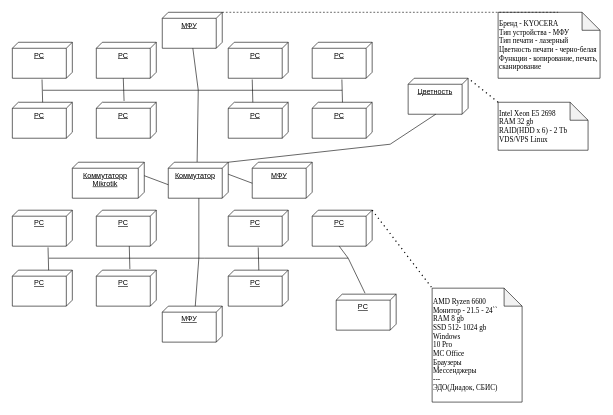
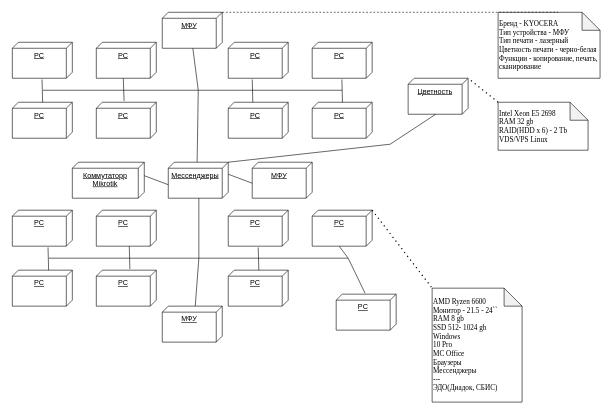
  <mxCell id="0" />
  <mxCell id="1" parent="0" />
  <mxCell id="2" value="PC" style="verticalAlign=top;align=center;spacingTop=8;spacingLeft=2;spacingRight=12;shape=cube;size=10;direction=south;fontStyle=4;html=1;whiteSpace=wrap;" vertex="1" parent="1"><mxGeometry x="20" y="70" width="100" height="60" as="geometry" /></mxCell>
  <mxCell id="3" value="PC" style="verticalAlign=top;align=center;spacingTop=8;spacingLeft=2;spacingRight=12;shape=cube;size=10;direction=south;fontStyle=4;html=1;whiteSpace=wrap;" vertex="1" parent="1"><mxGeometry x="380" y="70" width="100" height="60" as="geometry" /></mxCell>
  <mxCell id="4" value="PC" style="verticalAlign=top;align=center;spacingTop=8;spacingLeft=2;spacingRight=12;shape=cube;size=10;direction=south;fontStyle=4;html=1;whiteSpace=wrap;" vertex="1" parent="1"><mxGeometry x="160" y="70" width="100" height="60" as="geometry" /></mxCell>
  <mxCell id="5" value="PC" style="verticalAlign=top;align=center;spacingTop=8;spacingLeft=2;spacingRight=12;shape=cube;size=10;direction=south;fontStyle=4;html=1;whiteSpace=wrap;" vertex="1" parent="1"><mxGeometry x="520" y="70" width="100" height="60" as="geometry" /></mxCell>
  <mxCell id="6" value="PC" style="verticalAlign=top;align=center;spacingTop=8;spacingLeft=2;spacingRight=12;shape=cube;size=10;direction=south;fontStyle=4;html=1;whiteSpace=wrap;" vertex="1" parent="1"><mxGeometry x="20" y="170" width="100" height="60" as="geometry" /></mxCell>
  <mxCell id="7" value="PC" style="verticalAlign=top;align=center;spacingTop=8;spacingLeft=2;spacingRight=12;shape=cube;size=10;direction=south;fontStyle=4;html=1;whiteSpace=wrap;" vertex="1" parent="1"><mxGeometry x="160" y="170" width="100" height="60" as="geometry" /></mxCell>
  <mxCell id="8" value="PC" style="verticalAlign=top;align=center;spacingTop=8;spacingLeft=2;spacingRight=12;shape=cube;size=10;direction=south;fontStyle=4;html=1;whiteSpace=wrap;" vertex="1" parent="1"><mxGeometry x="380" y="170" width="100" height="60" as="geometry" /></mxCell>
  <mxCell id="9" value="PC" style="verticalAlign=top;align=center;spacingTop=8;spacingLeft=2;spacingRight=12;shape=cube;size=10;direction=south;fontStyle=4;html=1;whiteSpace=wrap;" vertex="1" parent="1"><mxGeometry x="520" y="170" width="100" height="60" as="geometry" /></mxCell>
  <mxCell id="10" value="PC" style="verticalAlign=top;align=center;spacingTop=8;spacingLeft=2;spacingRight=12;shape=cube;size=10;direction=south;fontStyle=4;html=1;whiteSpace=wrap;" vertex="1" parent="1"><mxGeometry x="20" y="350" width="100" height="60" as="geometry" /></mxCell>
  <mxCell id="11" value="PC" style="verticalAlign=top;align=center;spacingTop=8;spacingLeft=2;spacingRight=12;shape=cube;size=10;direction=south;fontStyle=4;html=1;whiteSpace=wrap;" vertex="1" parent="1"><mxGeometry x="380" y="350" width="100" height="60" as="geometry" /></mxCell>
  <mxCell id="12" value="PC" style="verticalAlign=top;align=center;spacingTop=8;spacingLeft=2;spacingRight=12;shape=cube;size=10;direction=south;fontStyle=4;html=1;whiteSpace=wrap;" vertex="1" parent="1"><mxGeometry x="160" y="350" width="100" height="60" as="geometry" /></mxCell>
  <mxCell id="13" value="PC" style="verticalAlign=top;align=center;spacingTop=8;spacingLeft=2;spacingRight=12;shape=cube;size=10;direction=south;fontStyle=4;html=1;whiteSpace=wrap;" vertex="1" parent="1"><mxGeometry x="520" y="350" width="100" height="60" as="geometry" /></mxCell>
  <mxCell id="14" value="PC" style="verticalAlign=top;align=center;spacingTop=8;spacingLeft=2;spacingRight=12;shape=cube;size=10;direction=south;fontStyle=4;html=1;whiteSpace=wrap;" vertex="1" parent="1"><mxGeometry x="20" y="450" width="100" height="60" as="geometry" /></mxCell>
  <mxCell id="15" value="PC" style="verticalAlign=top;align=center;spacingTop=8;spacingLeft=2;spacingRight=12;shape=cube;size=10;direction=south;fontStyle=4;html=1;whiteSpace=wrap;" vertex="1" parent="1"><mxGeometry x="160" y="450" width="100" height="60" as="geometry" /></mxCell>
  <mxCell id="16" value="PC" style="verticalAlign=top;align=center;spacingTop=8;spacingLeft=2;spacingRight=12;shape=cube;size=10;direction=south;fontStyle=4;html=1;whiteSpace=wrap;" vertex="1" parent="1"><mxGeometry x="380" y="450" width="100" height="60" as="geometry" /></mxCell>
  <mxCell id="17" value="PC" style="verticalAlign=top;align=center;spacingTop=8;spacingLeft=2;spacingRight=12;shape=cube;size=10;direction=south;fontStyle=4;html=1;whiteSpace=wrap;" vertex="1" parent="1"><mxGeometry x="560" y="490" width="100" height="60" as="geometry" /></mxCell>
- <mxCell id="18" value="Коммутатор" style="verticalAlign=top;align=center;spacingTop=8;spacingLeft=2;spacingRight=12;shape=cube;size=10;direction=south;fontStyle=4;html=1;whiteSpace=wrap;" vertex="1" parent="1"><mxGeometry x="280" y="270" width="100" height="60" as="geometry" /></mxCell>
+ <mxCell id="18" value="Мессенджеры" style="verticalAlign=top;align=center;spacingTop=8;spacingLeft=2;spacingRight=12;shape=cube;size=10;direction=south;fontStyle=4;html=1;whiteSpace=wrap;" vertex="1" parent="1"><mxGeometry x="280" y="270" width="100" height="60" as="geometry" /></mxCell>
  <mxCell id="19" value="" style="endArrow=none;html=1;rounded=0;exitX=-0.007;exitY=0.519;exitDx=0;exitDy=0;exitPerimeter=0;" edge="1" parent="1" source="18"><mxGeometry width="50" height="50" relative="1" as="geometry"><mxPoint x="270" y="270" as="sourcePoint" /><mxPoint x="330" y="150" as="targetPoint" /></mxGeometry></mxCell>
  <mxCell id="20" value="" style="endArrow=none;html=1;rounded=0;" edge="1" parent="1"><mxGeometry width="50" height="50" relative="1" as="geometry"><mxPoint x="330" y="150" as="sourcePoint" /><mxPoint x="71" y="150" as="targetPoint" /></mxGeometry></mxCell>
  <mxCell id="21" value="" style="endArrow=none;html=1;rounded=0;" edge="1" parent="1"><mxGeometry width="50" height="50" relative="1" as="geometry"><mxPoint x="570" y="150" as="sourcePoint" /><mxPoint x="330" y="150" as="targetPoint" /></mxGeometry></mxCell>
  <mxCell id="22" value="" style="endArrow=none;html=1;rounded=0;exitX=0;exitY=0;exitDx=60;exitDy=55;exitPerimeter=0;entryX=-0.036;entryY=0.537;entryDx=0;entryDy=0;entryPerimeter=0;" edge="1" parent="1" source="4" target="7"><mxGeometry width="50" height="50" relative="1" as="geometry"><mxPoint x="350" y="170" as="sourcePoint" /><mxPoint x="91" y="170" as="targetPoint" /></mxGeometry></mxCell>
  <mxCell id="23" value="" style="endArrow=none;html=1;rounded=0;exitX=0;exitY=0;exitDx=60;exitDy=55;exitPerimeter=0;entryX=-0.036;entryY=0.537;entryDx=0;entryDy=0;entryPerimeter=0;" edge="1" parent="1"><mxGeometry width="50" height="50" relative="1" as="geometry"><mxPoint x="69.5" y="132" as="sourcePoint" /><mxPoint x="70.5" y="170" as="targetPoint" /></mxGeometry></mxCell>
  <mxCell id="24" value="" style="endArrow=none;html=1;rounded=0;exitX=0;exitY=0;exitDx=60;exitDy=55;exitPerimeter=0;entryX=-0.036;entryY=0.537;entryDx=0;entryDy=0;entryPerimeter=0;" edge="1" parent="1"><mxGeometry width="50" height="50" relative="1" as="geometry"><mxPoint x="420" y="132" as="sourcePoint" /><mxPoint x="421" y="170" as="targetPoint" /></mxGeometry></mxCell>
  <mxCell id="25" value="" style="endArrow=none;html=1;rounded=0;exitX=0;exitY=0;exitDx=60;exitDy=55;exitPerimeter=0;entryX=-0.036;entryY=0.537;entryDx=0;entryDy=0;entryPerimeter=0;" edge="1" parent="1"><mxGeometry width="50" height="50" relative="1" as="geometry"><mxPoint x="569.5" y="132" as="sourcePoint" /><mxPoint x="570.5" y="170" as="targetPoint" /></mxGeometry></mxCell>
  <mxCell id="26" value="" style="endArrow=none;html=1;rounded=0;" edge="1" parent="1"><mxGeometry width="50" height="50" relative="1" as="geometry"><mxPoint x="340" y="430" as="sourcePoint" /><mxPoint x="81" y="430" as="targetPoint" /></mxGeometry></mxCell>
  <mxCell id="27" value="" style="endArrow=none;html=1;rounded=0;" edge="1" parent="1"><mxGeometry width="50" height="50" relative="1" as="geometry"><mxPoint x="580" y="430" as="sourcePoint" /><mxPoint x="340" y="430" as="targetPoint" /></mxGeometry></mxCell>
  <mxCell id="28" value="" style="endArrow=none;html=1;rounded=0;exitX=0;exitY=0;exitDx=60;exitDy=55;exitPerimeter=0;entryX=-0.036;entryY=0.537;entryDx=0;entryDy=0;entryPerimeter=0;" edge="1" parent="1"><mxGeometry width="50" height="50" relative="1" as="geometry"><mxPoint x="215" y="410" as="sourcePoint" /><mxPoint x="216" y="448" as="targetPoint" /></mxGeometry></mxCell>
  <mxCell id="29" value="" style="endArrow=none;html=1;rounded=0;exitX=0;exitY=0;exitDx=60;exitDy=55;exitPerimeter=0;entryX=-0.036;entryY=0.537;entryDx=0;entryDy=0;entryPerimeter=0;" edge="1" parent="1"><mxGeometry width="50" height="50" relative="1" as="geometry"><mxPoint x="79.5" y="412" as="sourcePoint" /><mxPoint x="80.5" y="450" as="targetPoint" /></mxGeometry></mxCell>
  <mxCell id="30" value="" style="endArrow=none;html=1;rounded=0;exitX=0;exitY=0;exitDx=60;exitDy=55;exitPerimeter=0;entryX=-0.036;entryY=0.537;entryDx=0;entryDy=0;entryPerimeter=0;" edge="1" parent="1"><mxGeometry width="50" height="50" relative="1" as="geometry"><mxPoint x="430" y="412" as="sourcePoint" /><mxPoint x="431" y="450" as="targetPoint" /></mxGeometry></mxCell>
  <mxCell id="31" value="" style="endArrow=none;html=1;rounded=0;entryX=-0.026;entryY=0.519;entryDx=0;entryDy=0;entryPerimeter=0;" edge="1" parent="1" target="17"><mxGeometry width="50" height="50" relative="1" as="geometry"><mxPoint x="580" y="430" as="sourcePoint" /><mxPoint x="580.5" y="450" as="targetPoint" /></mxGeometry></mxCell>
  <mxCell id="32" value="" style="endArrow=none;html=1;rounded=0;" edge="1" parent="1"><mxGeometry width="50" height="50" relative="1" as="geometry"><mxPoint x="331" y="430" as="sourcePoint" /><mxPoint x="331" y="330" as="targetPoint" /></mxGeometry></mxCell>
  <mxCell id="33" value="МФУ" style="verticalAlign=top;align=center;spacingTop=8;spacingLeft=2;spacingRight=12;shape=cube;size=10;direction=south;fontStyle=4;html=1;whiteSpace=wrap;" vertex="1" parent="1"><mxGeometry x="420" y="270" width="100" height="60" as="geometry" /></mxCell>
  <mxCell id="34" value="Цветность" style="verticalAlign=top;align=center;spacingTop=8;spacingLeft=2;spacingRight=12;shape=cube;size=10;direction=south;fontStyle=4;html=1;whiteSpace=wrap;" vertex="1" parent="1"><mxGeometry x="680" y="130" width="100" height="60" as="geometry" /></mxCell>
  <mxCell id="35" value="Коммутатор&lt;span style=&quot;background-color: transparent; color: light-dark(rgb(0, 0, 0), rgb(255, 255, 255));&quot;&gt;р&lt;/span&gt;&lt;div&gt;&lt;span style=&quot;background-color: transparent; color: light-dark(rgb(0, 0, 0), rgb(255, 255, 255));&quot;&gt;Mikrotik&lt;/span&gt;&lt;/div&gt;" style="verticalAlign=top;align=center;spacingTop=8;spacingLeft=2;spacingRight=12;shape=cube;size=10;direction=south;fontStyle=4;html=1;whiteSpace=wrap;" vertex="1" parent="1"><mxGeometry x="120" y="270" width="120" height="60" as="geometry" /></mxCell>
  <mxCell id="36" value="МФУ" style="verticalAlign=top;align=center;spacingTop=8;spacingLeft=2;spacingRight=12;shape=cube;size=10;direction=south;fontStyle=4;html=1;whiteSpace=wrap;" vertex="1" parent="1"><mxGeometry x="270" y="20" width="100" height="60" as="geometry" /></mxCell>
  <mxCell id="37" value="МФУ" style="verticalAlign=top;align=center;spacingTop=8;spacingLeft=2;spacingRight=12;shape=cube;size=10;direction=south;fontStyle=4;html=1;whiteSpace=wrap;" vertex="1" parent="1"><mxGeometry x="270" y="510" width="100" height="60" as="geometry" /></mxCell>
  <mxCell id="38" value="" style="endArrow=none;html=1;rounded=0;exitX=0;exitY=0;exitDx=60;exitDy=55;exitPerimeter=0;" edge="1" parent="1" source="13"><mxGeometry width="50" height="50" relative="1" as="geometry"><mxPoint x="590" y="440" as="sourcePoint" /><mxPoint x="580" y="430" as="targetPoint" /></mxGeometry></mxCell>
  <mxCell id="39" value="" style="endArrow=none;html=1;rounded=0;" edge="1" parent="1"><mxGeometry width="50" height="50" relative="1" as="geometry"><mxPoint x="330" y="150" as="sourcePoint" /><mxPoint x="321" y="80" as="targetPoint" /></mxGeometry></mxCell>
  <mxCell id="40" value="" style="endArrow=none;html=1;rounded=0;exitX=0;exitY=0;exitDx=0;exitDy=45;exitPerimeter=0;" edge="1" parent="1" source="37"><mxGeometry width="50" height="50" relative="1" as="geometry"><mxPoint x="340" y="500" as="sourcePoint" /><mxPoint x="331" y="430" as="targetPoint" /></mxGeometry></mxCell>
  <mxCell id="41" value="" style="endArrow=none;html=1;rounded=0;exitX=0;exitY=0;exitDx=35;exitDy=100;exitPerimeter=0;" edge="1" parent="1" source="33"><mxGeometry width="50" height="50" relative="1" as="geometry"><mxPoint x="374" y="370" as="sourcePoint" /><mxPoint x="380" y="290" as="targetPoint" /></mxGeometry></mxCell>
  <mxCell id="42" value="" style="endArrow=none;html=1;rounded=0;exitX=0;exitY=0;exitDx=0;exitDy=0;exitPerimeter=0;" edge="1" parent="1" source="18"><mxGeometry width="50" height="50" relative="1" as="geometry"><mxPoint x="720" y="270" as="sourcePoint" /><mxPoint x="726" y="190" as="targetPoint" /><Array as="points"><mxPoint x="650" y="240" /></Array></mxGeometry></mxCell>
  <mxCell id="43" value="Бренд - KYOCERA&amp;nbsp;&#10;Тип устройства - МФУ&amp;nbsp;&#10;Тип печати - лазерный&amp;nbsp;&#10;Цветность печати - черно-белая&amp;nbsp;&#10;Функции - копирование, печать,&amp;nbsp;&#10;сканирование" style="shape=note;whiteSpace=wrap;html=1;backgroundOutline=1;darkOpacity=0.05;fillColor=none;align=left;fontFamily=Times New Roman;" vertex="1" parent="1"><mxGeometry x="830" y="20" width="170" height="110" as="geometry" /></mxCell>
  <mxCell id="44" value="" style="endArrow=none;dashed=1;html=1;rounded=0;exitX=0;exitY=0;exitDx=0;exitDy=0;exitPerimeter=0;" edge="1" parent="1" source="36"><mxGeometry width="50" height="50" relative="1" as="geometry"><mxPoint x="880" y="70" as="sourcePoint" /><mxPoint x="930" y="20" as="targetPoint" /></mxGeometry></mxCell>
  <mxCell id="45" value="&lt;font&gt;AMD Ryzen 6600&lt;/font&gt;&lt;div&gt;&lt;font&gt;Монитор - 21.5 - 24``&lt;br&gt;RAM 8 gb&lt;br&gt;&lt;/font&gt;&lt;/div&gt;&lt;div&gt;&lt;font&gt;SSD 512- 1024 gb&lt;/font&gt;&lt;/div&gt;&lt;div&gt;&lt;span style=&quot;line-height: 105%;&quot;&gt;&lt;font&gt;Windows&lt;br&gt;10 Pro&lt;/font&gt;&lt;/span&gt;&lt;/div&gt;&lt;div&gt;&lt;span style=&quot;line-height: 105%;&quot;&gt;&lt;font&gt;MC Office&lt;/font&gt;&lt;/span&gt;&lt;/div&gt;&lt;div&gt;&lt;font face=&quot;Times New Roman, serif&quot;&gt;Браузеры&lt;/font&gt;&lt;/div&gt;&lt;div&gt;&lt;font face=&quot;Times New Roman, serif&quot;&gt;Мессенджеры&lt;/font&gt;&lt;/div&gt;&lt;div&gt;&lt;span style=&quot;line-height: 105%;&quot;&gt;&lt;font&gt;---&lt;br&gt;ЭДО(Диадок, СБИС)&lt;/font&gt;&lt;/span&gt;&lt;/div&gt;" style="shape=note;whiteSpace=wrap;html=1;backgroundOutline=1;darkOpacity=0.05;fillColor=none;align=left;fontFamily=Times New Roman;" vertex="1" parent="1"><mxGeometry x="720" y="480" width="150" height="190" as="geometry" /></mxCell>
  <mxCell id="46" value="" style="endArrow=none;dashed=1;html=1;dashPattern=1 3;strokeWidth=2;rounded=0;entryX=0;entryY=0;entryDx=0;entryDy=0;entryPerimeter=0;exitX=0;exitY=0;exitDx=0;exitDy=0;exitPerimeter=0;" edge="1" parent="1" source="13" target="45"><mxGeometry width="50" height="50" relative="1" as="geometry"><mxPoint x="590" y="400" as="sourcePoint" /><mxPoint x="640" y="350" as="targetPoint" /></mxGeometry></mxCell>
  <mxCell id="47" value="" style="endArrow=none;html=1;rounded=0;exitX=0;exitY=0;exitDx=35;exitDy=100;exitPerimeter=0;" edge="1" parent="1"><mxGeometry width="50" height="50" relative="1" as="geometry"><mxPoint x="280" y="307.5" as="sourcePoint" /><mxPoint x="240" y="292.5" as="targetPoint" /></mxGeometry></mxCell>
  <mxCell id="48" value="Intel Xeon E5 2698&lt;br&gt;RAM 32 gb&lt;div&gt;RAID(HDD x 6) - 2 Tb&lt;/div&gt;&lt;div&gt;VDS/VPS Linux&lt;/div&gt;" style="shape=note;whiteSpace=wrap;html=1;backgroundOutline=1;darkOpacity=0.05;fillColor=none;align=left;fontFamily=Times New Roman;" vertex="1" parent="1"><mxGeometry x="830" y="170" width="150" height="80" as="geometry" /></mxCell>
  <mxCell id="49" value="" style="endArrow=none;dashed=1;html=1;dashPattern=1 3;strokeWidth=2;rounded=0;entryX=0;entryY=0;entryDx=0;entryDy=0;entryPerimeter=0;exitX=0;exitY=0;exitDx=0;exitDy=0;exitPerimeter=0;" edge="1" parent="1" source="48" target="34"><mxGeometry width="50" height="50" relative="1" as="geometry"><mxPoint x="760" y="260" as="sourcePoint" /><mxPoint x="810" y="210" as="targetPoint" /></mxGeometry></mxCell>
